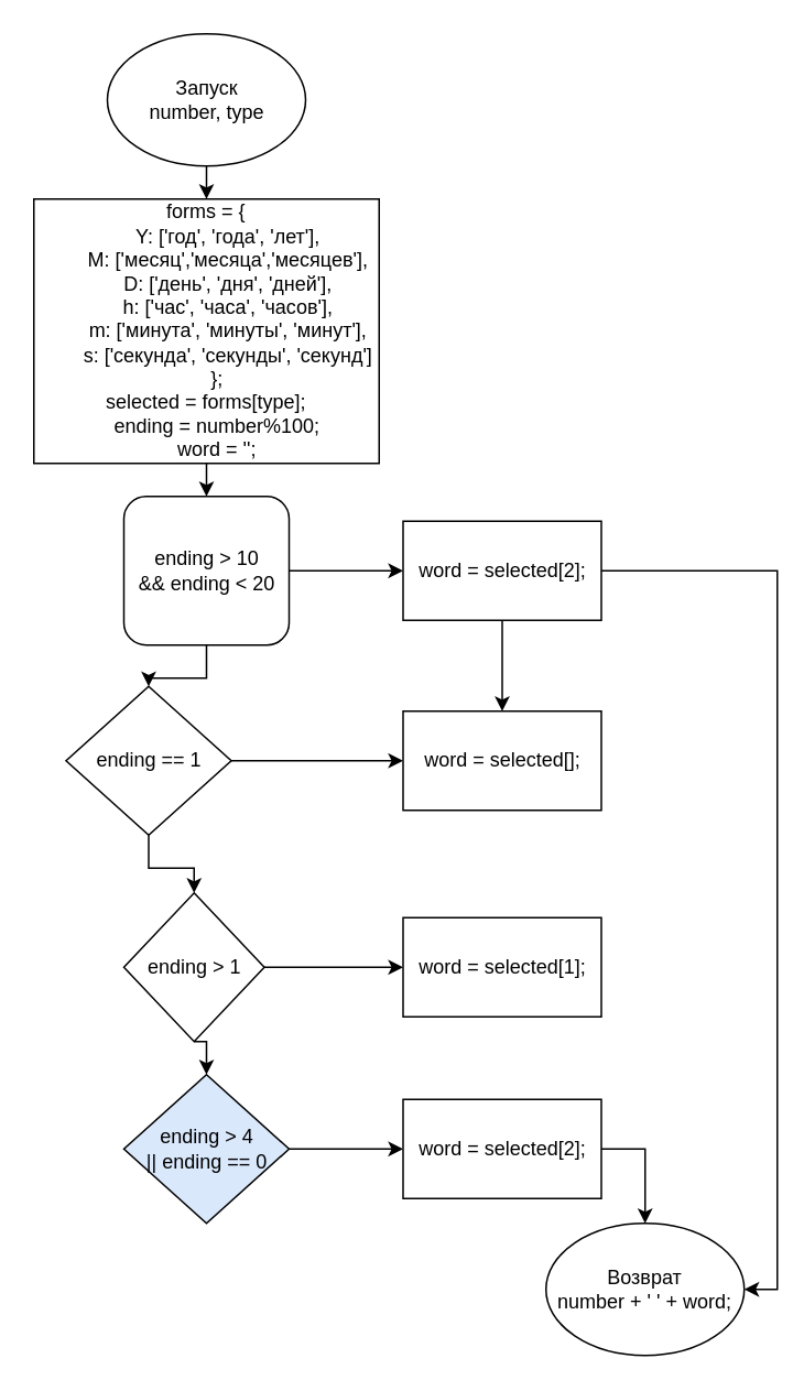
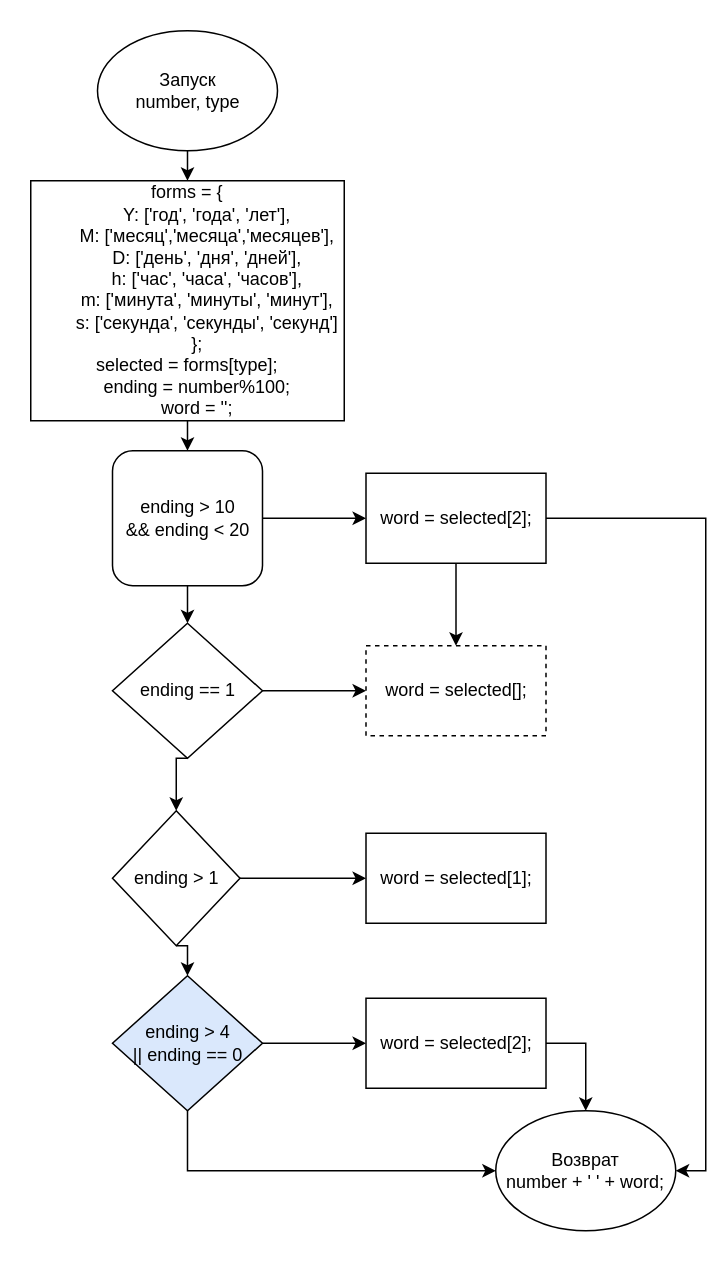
  <mxCell id="0" />
  <mxCell id="1" parent="0" />
  <mxCell id="2" style="edgeStyle=orthogonalEdgeStyle;rounded=0;orthogonalLoop=1;jettySize=auto;html=1;exitX=0.5;exitY=1;exitDx=0;exitDy=0;entryX=0.5;entryY=0;entryDx=0;entryDy=0;" parent="1" source="3" target="5" edge="1"><mxGeometry relative="1" as="geometry" /></mxCell>
  <mxCell id="3" value="Запуск&lt;br&gt;number, type" style="ellipse;whiteSpace=wrap;html=1;" parent="1" vertex="1"><mxGeometry x="64.5" y="20" width="120" height="80" as="geometry" /></mxCell>
  <mxCell id="4" style="edgeStyle=orthogonalEdgeStyle;rounded=0;orthogonalLoop=1;jettySize=auto;html=1;exitX=0.5;exitY=1;exitDx=0;exitDy=0;entryX=0.5;entryY=0;entryDx=0;entryDy=0;" edge="1" parent="1" source="5" target="8"><mxGeometry relative="1" as="geometry" /></mxCell>
  <mxCell id="5" value="&lt;div&gt;forms = {&lt;/div&gt;&lt;div&gt;&amp;nbsp; &amp;nbsp; &amp;nbsp; &amp;nbsp; Y: ['год', 'года', 'лет'],&lt;/div&gt;&lt;div&gt;&amp;nbsp; &amp;nbsp; &amp;nbsp; &amp;nbsp; M: ['месяц','месяца','месяцев'],&lt;/div&gt;&lt;div&gt;&amp;nbsp; &amp;nbsp; &amp;nbsp; &amp;nbsp; D: ['день', 'дня', 'дней'],&lt;/div&gt;&lt;div&gt;&amp;nbsp; &amp;nbsp; &amp;nbsp; &amp;nbsp; h: ['час', 'часа', 'часов'],&lt;/div&gt;&lt;div&gt;&amp;nbsp; &amp;nbsp; &amp;nbsp; &amp;nbsp; m: ['минута', 'минуты', 'минут'],&lt;/div&gt;&lt;div&gt;&amp;nbsp; &amp;nbsp; &amp;nbsp; &amp;nbsp; s: ['секунда', 'секунды', 'секунд']&lt;/div&gt;&lt;div&gt;&amp;nbsp; &amp;nbsp; };&lt;/div&gt;&lt;div&gt;&lt;div&gt;selected = forms[type];&lt;/div&gt;&lt;div&gt;&amp;nbsp; &amp;nbsp; ending = number%100;&lt;/div&gt;&lt;div&gt;&amp;nbsp; &amp;nbsp; word = '';&lt;/div&gt;&lt;/div&gt;" style="rounded=0;whiteSpace=wrap;html=1;" parent="1" vertex="1"><mxGeometry x="20" y="120" width="209" height="160" as="geometry" /></mxCell>
  <mxCell id="6" style="edgeStyle=orthogonalEdgeStyle;rounded=0;orthogonalLoop=1;jettySize=auto;html=1;exitX=1;exitY=0.5;exitDx=0;exitDy=0;entryX=0;entryY=0.5;entryDx=0;entryDy=0;" edge="1" parent="1" source="8" target="11"><mxGeometry relative="1" as="geometry" /></mxCell>
  <mxCell id="7" style="edgeStyle=orthogonalEdgeStyle;rounded=0;orthogonalLoop=1;jettySize=auto;html=1;exitX=0.5;exitY=1;exitDx=0;exitDy=0;entryX=0.5;entryY=0;entryDx=0;entryDy=0;" edge="1" parent="1" source="8" target="14"><mxGeometry relative="1" as="geometry" /></mxCell>
  <mxCell id="8" value="ending &amp;gt; 10&lt;br&gt;&amp;amp;&amp;amp; ending &amp;lt; 20" style="whiteSpace=wrap;html=1;rounded=1;" vertex="1" parent="1"><mxGeometry x="74.5" y="300" width="100" height="90" as="geometry" /></mxCell>
  <mxCell id="9" style="edgeStyle=orthogonalEdgeStyle;rounded=0;orthogonalLoop=1;jettySize=auto;html=1;exitX=1;exitY=0.5;exitDx=0;exitDy=0;entryX=1;entryY=0.5;entryDx=0;entryDy=0;" edge="1" parent="1" source="11" target="21"><mxGeometry relative="1" as="geometry" /></mxCell>
  <mxCell id="10" value="" style="edgeStyle=orthogonalEdgeStyle;rounded=0;orthogonalLoop=1;jettySize=auto;html=1;" edge="1" parent="1" source="11" target="22"><mxGeometry relative="1" as="geometry" /></mxCell>
  <mxCell id="11" value="word = selected[2];" style="rounded=0;whiteSpace=wrap;html=1;" vertex="1" parent="1"><mxGeometry x="243.5" y="315" width="120" height="60" as="geometry" /></mxCell>
  <mxCell id="12" style="edgeStyle=orthogonalEdgeStyle;rounded=0;orthogonalLoop=1;jettySize=auto;html=1;exitX=0.5;exitY=1;exitDx=0;exitDy=0;entryX=0.5;entryY=0;entryDx=0;entryDy=0;" edge="1" parent="1" source="14" target="17"><mxGeometry relative="1" as="geometry" /></mxCell>
  <mxCell id="13" style="edgeStyle=orthogonalEdgeStyle;rounded=0;orthogonalLoop=1;jettySize=auto;html=1;exitX=1;exitY=0.5;exitDx=0;exitDy=0;entryX=0;entryY=0.5;entryDx=0;entryDy=0;" edge="1" parent="1" source="14" target="22"><mxGeometry relative="1" as="geometry" /></mxCell>
- <mxCell id="14" value="ending == 1" style="rhombus;whiteSpace=wrap;html=1;" vertex="1" parent="1"><mxGeometry x="39.5" y="415" width="100" height="90" as="geometry" /></mxCell>
+ <mxCell id="14" value="ending == 1" style="rhombus;whiteSpace=wrap;html=1;" vertex="1" parent="1"><mxGeometry x="74.5" y="415" width="100" height="90" as="geometry" /></mxCell>
  <mxCell id="15" style="edgeStyle=orthogonalEdgeStyle;rounded=0;orthogonalLoop=1;jettySize=auto;html=1;exitX=0.5;exitY=1;exitDx=0;exitDy=0;entryX=0.5;entryY=0;entryDx=0;entryDy=0;" edge="1" parent="1" source="17" target="20"><mxGeometry relative="1" as="geometry" /></mxCell>
  <mxCell id="16" style="edgeStyle=orthogonalEdgeStyle;rounded=0;orthogonalLoop=1;jettySize=auto;html=1;exitX=1;exitY=0.5;exitDx=0;exitDy=0;entryX=0;entryY=0.5;entryDx=0;entryDy=0;" edge="1" parent="1" source="17" target="23"><mxGeometry relative="1" as="geometry" /></mxCell>
  <mxCell id="17" value="ending &amp;gt; 1" style="rhombus;whiteSpace=wrap;html=1;" vertex="1" parent="1"><mxGeometry x="74.5" y="540" width="85" height="90" as="geometry" /></mxCell>
+ <mxCell id="18" style="edgeStyle=orthogonalEdgeStyle;rounded=0;orthogonalLoop=1;jettySize=auto;html=1;exitX=0.5;exitY=1;exitDx=0;exitDy=0;entryX=0;entryY=0.5;entryDx=0;entryDy=0;" edge="1" parent="1" source="20" target="21"><mxGeometry relative="1" as="geometry" /></mxCell>
  <mxCell id="19" style="edgeStyle=orthogonalEdgeStyle;rounded=0;orthogonalLoop=1;jettySize=auto;html=1;exitX=1;exitY=0.5;exitDx=0;exitDy=0;entryX=0;entryY=0.5;entryDx=0;entryDy=0;" edge="1" parent="1" source="20" target="25"><mxGeometry relative="1" as="geometry" /></mxCell>
  <mxCell id="20" value="ending &amp;gt; 4&lt;br&gt;|| ending == 0" style="rhombus;whiteSpace=wrap;html=1;fillColor=#dae8fc;" vertex="1" parent="1"><mxGeometry x="74.5" y="650" width="100" height="90" as="geometry" /></mxCell>
  <mxCell id="21" value="Возврат&lt;br&gt;number + ' ' + word;" style="ellipse;whiteSpace=wrap;html=1;" vertex="1" parent="1"><mxGeometry x="330" y="740" width="120" height="80" as="geometry" /></mxCell>
- <mxCell id="22" value="word = selected[];" style="rounded=0;whiteSpace=wrap;html=1;" vertex="1" parent="1"><mxGeometry x="243.5" y="430" width="120" height="60" as="geometry" /></mxCell>
+ <mxCell id="22" value="word = selected[];" style="rounded=0;whiteSpace=wrap;html=1;dashed=1;" vertex="1" parent="1"><mxGeometry x="243.5" y="430" width="120" height="60" as="geometry" /></mxCell>
  <mxCell id="23" value="word = selected[1];" style="rounded=0;whiteSpace=wrap;html=1;" vertex="1" parent="1"><mxGeometry x="243.5" y="555" width="120" height="60" as="geometry" /></mxCell>
  <mxCell id="24" style="edgeStyle=orthogonalEdgeStyle;rounded=0;orthogonalLoop=1;jettySize=auto;html=1;exitX=1;exitY=0.5;exitDx=0;exitDy=0;entryX=0.5;entryY=0;entryDx=0;entryDy=0;" edge="1" parent="1" source="25" target="21"><mxGeometry relative="1" as="geometry" /></mxCell>
  <mxCell id="25" value="word = selected[2];" style="rounded=0;whiteSpace=wrap;html=1;" vertex="1" parent="1"><mxGeometry x="243.5" y="665" width="120" height="60" as="geometry" /></mxCell>
